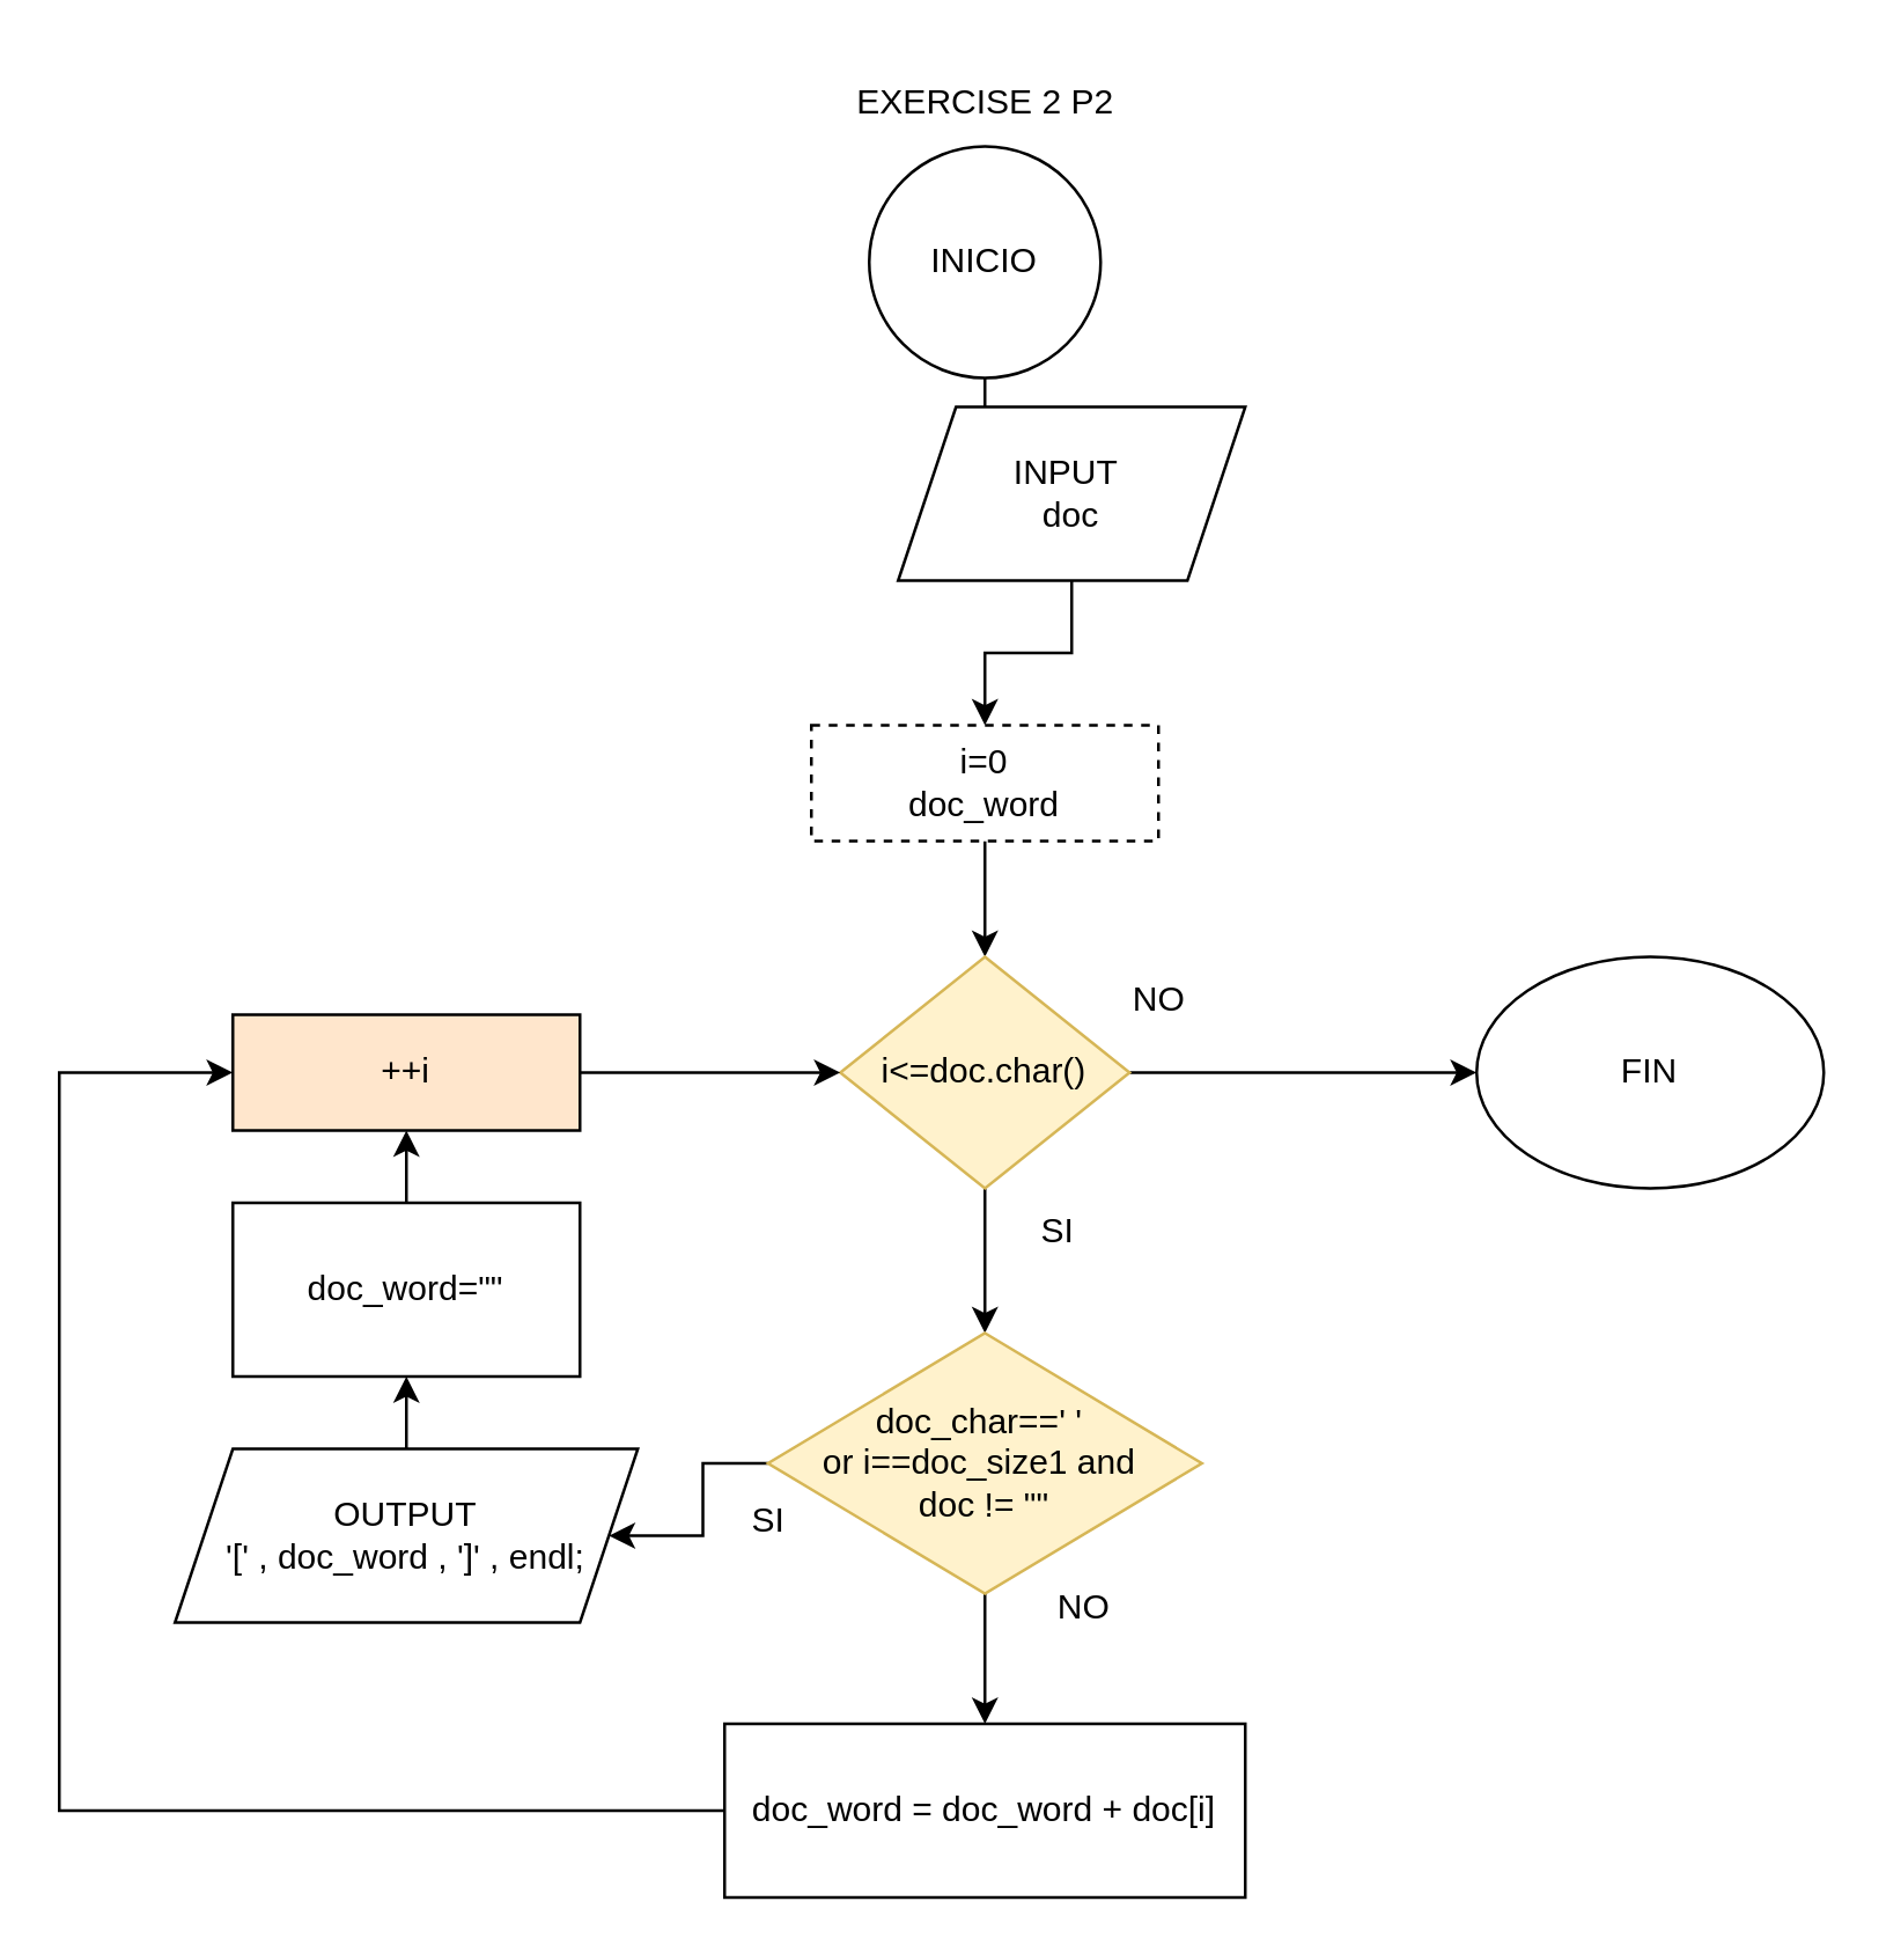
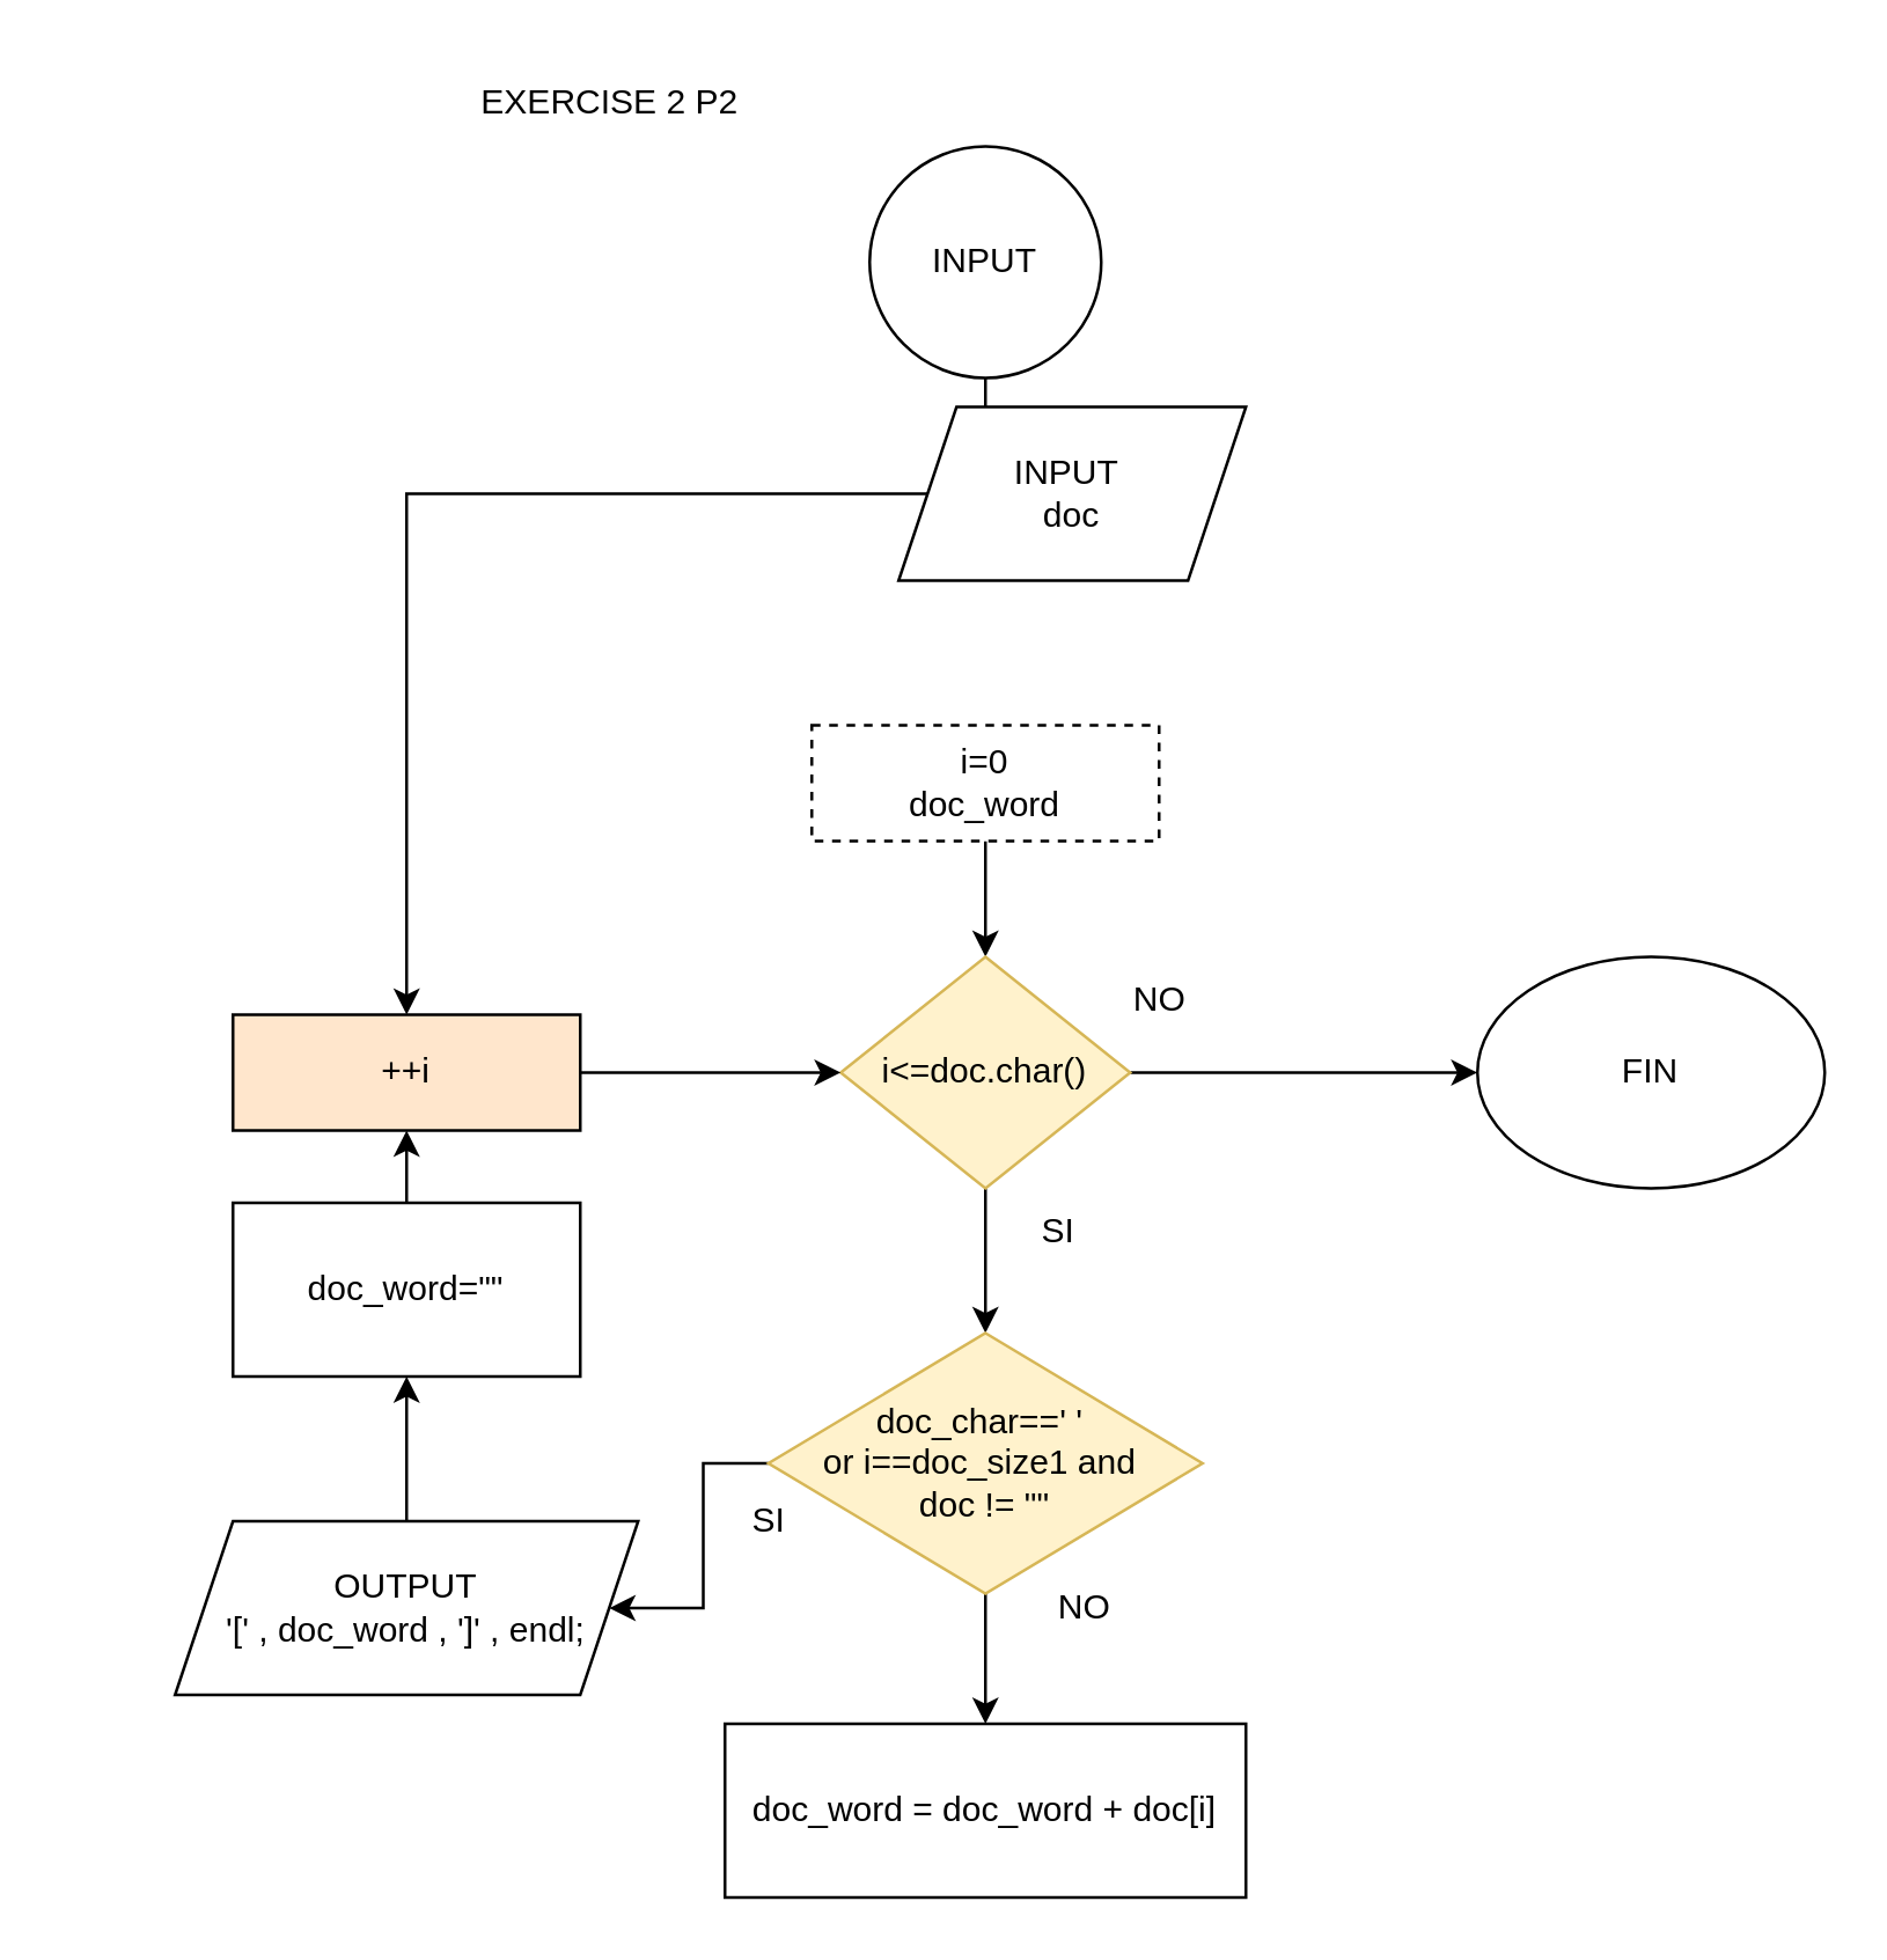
  <mxCell id="0" />
  <mxCell id="1" parent="0" />
- <mxCell id="2" value="EXERCISE 2 P2" style="text;html=1;align=center;verticalAlign=middle;resizable=0;points=[];autosize=1;strokeColor=none;fillColor=none;" vertex="1" parent="1"><mxGeometry x="285" width="110" height="30" as="geometry" y="20" /></mxCell>
+ <mxCell id="2" value="EXERCISE 2 P2" style="text;html=1;align=center;verticalAlign=middle;resizable=0;points=[];autosize=1;strokeColor=none;fillColor=none;" vertex="1" parent="1"><mxGeometry x="155" y="20" width="110" height="30" as="geometry" /></mxCell>
  <mxCell id="3" value="" style="edgeStyle=orthogonalEdgeStyle;rounded=0;orthogonalLoop=1;jettySize=auto;html=1;" edge="1" parent="1" source="4" target="6"><mxGeometry relative="1" as="geometry" /></mxCell>
- <mxCell id="4" value="INICIO" style="ellipse;whiteSpace=wrap;html=1;" vertex="1" parent="1"><mxGeometry x="300" y="50" width="80" height="80" as="geometry" /></mxCell>
- <mxCell id="5" value="" style="edgeStyle=orthogonalEdgeStyle;rounded=0;orthogonalLoop=1;jettySize=auto;html=1;" edge="1" parent="1" source="6" target="8"><mxGeometry relative="1" as="geometry" /></mxCell>
+ <mxCell id="4" value="INPUT" style="ellipse;whiteSpace=wrap;html=1;" vertex="1" parent="1"><mxGeometry x="300" y="50" width="80" height="80" as="geometry" /></mxCell>
+ <mxCell id="5" value="" style="edgeStyle=orthogonalEdgeStyle;rounded=0;orthogonalLoop=1;jettySize=auto;html=1;" edge="1" parent="1" source="6" target="24"><mxGeometry relative="1" as="geometry" /></mxCell>
  <mxCell id="6" value="INPUT&amp;nbsp;&lt;div&gt;doc&lt;/div&gt;" style="shape=parallelogram;perimeter=parallelogramPerimeter;whiteSpace=wrap;html=1;fixedSize=1;" vertex="1" parent="1"><mxGeometry x="310" y="140" width="120" height="60" as="geometry" /></mxCell>
  <mxCell id="7" value="" style="edgeStyle=orthogonalEdgeStyle;rounded=0;orthogonalLoop=1;jettySize=auto;html=1;" edge="1" parent="1" source="8" target="11"><mxGeometry relative="1" as="geometry" /></mxCell>
  <mxCell id="8" value="i=0&lt;div&gt;doc_word&lt;/div&gt;" style="whiteSpace=wrap;html=1;dashed=1;" vertex="1" parent="1"><mxGeometry x="280" y="250" width="120" height="40" as="geometry" /></mxCell>
  <mxCell id="9" value="" style="edgeStyle=orthogonalEdgeStyle;rounded=0;orthogonalLoop=1;jettySize=auto;html=1;" edge="1" parent="1" source="11" target="12"><mxGeometry relative="1" as="geometry" /></mxCell>
  <mxCell id="10" value="" style="edgeStyle=orthogonalEdgeStyle;rounded=0;orthogonalLoop=1;jettySize=auto;html=1;" edge="1" parent="1" source="11" target="17"><mxGeometry relative="1" as="geometry" /></mxCell>
  <mxCell id="11" value="i&amp;lt;=doc.char()" style="rhombus;whiteSpace=wrap;html=1;fillColor=#fff2cc;strokeColor=#d6b656;" vertex="1" parent="1"><mxGeometry x="290" y="330" width="100" height="80" as="geometry" /></mxCell>
  <mxCell id="12" value="FIN" style="ellipse;whiteSpace=wrap;html=1;" vertex="1" parent="1"><mxGeometry x="510" y="330" width="120" height="80" as="geometry" /></mxCell>
  <mxCell id="13" value="NO" style="text;html=1;align=center;verticalAlign=middle;resizable=0;points=[];autosize=1;strokeColor=none;fillColor=none;" vertex="1" parent="1"><mxGeometry x="380" y="330" width="40" height="30" as="geometry" /></mxCell>
  <mxCell id="14" value="SI" style="text;html=1;align=center;verticalAlign=middle;resizable=0;points=[];autosize=1;strokeColor=none;fillColor=none;" vertex="1" parent="1"><mxGeometry x="350" y="410" width="30" height="30" as="geometry" /></mxCell>
  <mxCell id="15" value="" style="edgeStyle=orthogonalEdgeStyle;rounded=0;orthogonalLoop=1;jettySize=auto;html=1;" edge="1" parent="1" source="17" target="20"><mxGeometry relative="1" as="geometry" /></mxCell>
  <mxCell id="16" value="" style="edgeStyle=orthogonalEdgeStyle;rounded=0;orthogonalLoop=1;jettySize=auto;html=1;" edge="1" parent="1" source="17" target="27"><mxGeometry relative="1" as="geometry" /></mxCell>
  <mxCell id="17" value="doc_char==' '&amp;nbsp;&lt;div&gt;or i==doc_size1 and&amp;nbsp;&lt;/div&gt;&lt;div&gt;doc != &quot;&quot;&lt;/div&gt;" style="rhombus;whiteSpace=wrap;html=1;fillColor=#fff2cc;strokeColor=#d6b656;" vertex="1" parent="1"><mxGeometry x="265" y="460" width="150" height="90" as="geometry" /></mxCell>
  <mxCell id="18" value="SI" style="text;html=1;align=center;verticalAlign=middle;resizable=0;points=[];autosize=1;strokeColor=none;fillColor=none;" vertex="1" parent="1"><mxGeometry x="250" y="510" width="30" height="30" as="geometry" /></mxCell>
  <mxCell id="19" value="" style="edgeStyle=orthogonalEdgeStyle;rounded=0;orthogonalLoop=1;jettySize=auto;html=1;" edge="1" parent="1" source="20" target="22"><mxGeometry relative="1" as="geometry" /></mxCell>
- <mxCell id="20" value="OUTPUT&lt;div&gt;'[' , doc_word , ']' , endl;&lt;br&gt;&lt;/div&gt;" style="shape=parallelogram;perimeter=parallelogramPerimeter;whiteSpace=wrap;html=1;fixedSize=1;" vertex="1" parent="1"><mxGeometry x="60" y="500" width="160" height="60" as="geometry" /></mxCell>
+ <mxCell id="20" value="OUTPUT&lt;div&gt;'[' , doc_word , ']' , endl;&lt;br&gt;&lt;/div&gt;" style="shape=parallelogram;perimeter=parallelogramPerimeter;whiteSpace=wrap;html=1;fixedSize=1;" vertex="1" parent="1"><mxGeometry x="60" y="525" width="160" height="60" as="geometry" /></mxCell>
  <mxCell id="21" value="" style="edgeStyle=orthogonalEdgeStyle;rounded=0;orthogonalLoop=1;jettySize=auto;html=1;" edge="1" parent="1" source="22" target="24"><mxGeometry relative="1" as="geometry" /></mxCell>
  <mxCell id="22" value="doc_word=&quot;&quot;" style="whiteSpace=wrap;html=1;" vertex="1" parent="1"><mxGeometry x="80" y="415" width="120" height="60" as="geometry" /></mxCell>
  <mxCell id="23" style="edgeStyle=orthogonalEdgeStyle;rounded=0;orthogonalLoop=1;jettySize=auto;html=1;entryX=0;entryY=0.5;entryDx=0;entryDy=0;" edge="1" parent="1" source="24" target="11"><mxGeometry relative="1" as="geometry" /></mxCell>
  <mxCell id="24" value="++i" style="whiteSpace=wrap;html=1;fillColor=#ffe6cc;" vertex="1" parent="1"><mxGeometry x="80" y="350" width="120" height="40" as="geometry" /></mxCell>
  <mxCell id="25" value="NO" style="text;html=1;align=center;verticalAlign=middle;resizable=0;points=[];autosize=1;strokeColor=none;fillColor=none;" vertex="1" parent="1"><mxGeometry x="354" y="540" width="40" height="30" as="geometry" /></mxCell>
- <mxCell id="26" style="edgeStyle=orthogonalEdgeStyle;rounded=0;orthogonalLoop=1;jettySize=auto;html=1;entryX=0;entryY=0.5;entryDx=0;entryDy=0;" edge="1" parent="1" source="27" target="24"><mxGeometry relative="1" as="geometry"><Array as="points"><mxPoint x="20" y="625" /><mxPoint x="20" y="370" /></Array></mxGeometry></mxCell>
  <mxCell id="27" value="doc_word = doc_word + doc[i]" style="whiteSpace=wrap;html=1;" vertex="1" parent="1"><mxGeometry x="250" y="595" width="180" height="60" as="geometry" /></mxCell>
